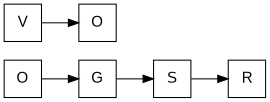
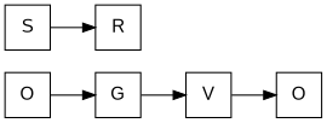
  digraph {
    fontname="Liberation Sans"
    rankdir=LR
    node [fontname="Liberation Sans" shape=square]
    edge [fontname="Liberation Sans"]
    n1 [label=O]
    n2 [label=G]
    n3 [label=S]
    n4 [label=R]
    n5 [label=V]
    n6 [label=O]
    n1 -> n2
-   n2 -> n3
+   n2 -> n5
    n3 -> n4
    n5 -> n6
  }
